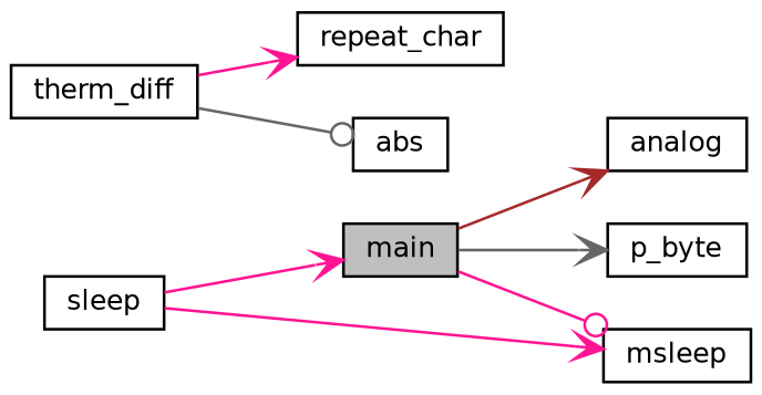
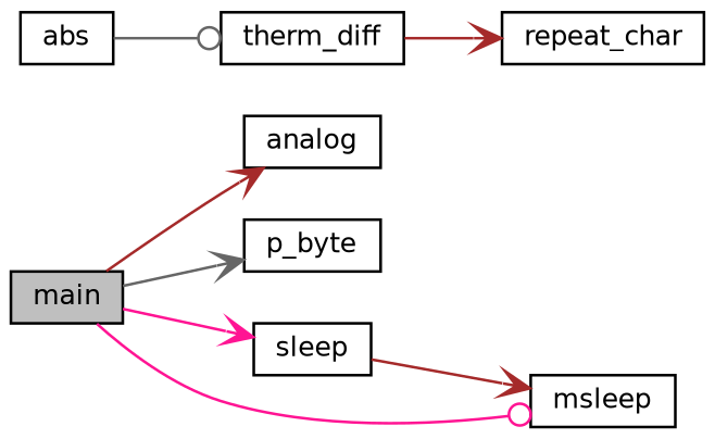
  digraph {
    rankdir=LR
    node [color=black fillcolor=white fontname=Helvetica fontsize=10 shape=record style=filled]
    edge [arrowhead=vee color=brown fontname=Helvetica fontsize=10 labelfontname=Helvetica labelfontsize=10 style=solid]
    n1 [fillcolor=grey75 fontcolor=black height=0.2 label=main width=0.4]
    n2 [height=0.2 label=analog width=0.4]
    n3 [height=0.2 label=p_byte width=0.4]
    n4 [height=0.2 label=sleep width=0.4]
    n5 [height=0.2 label=msleep width=0.4]
    n6 [height=0.2 label=therm_diff width=0.4]
    n7 [height=0.2 label=repeat_char width=0.4]
    n8 [height=0.2 label=abs width=0.4]
    n1 -> n2
    n1 -> n3 [color=gray40]
-   n4 -> n1 [color=deeppink]
+   n1 -> n4 [color=deeppink]
    n1 -> n5 [arrowhead=odot color=deeppink]
-   n4 -> n5 [color=deeppink]
-   n6 -> n7 [color=deeppink]
-   n6 -> n8 [arrowhead=odot color=gray40]
+   n4 -> n5
+   n6 -> n7
+   n8 -> n6 [arrowhead=odot color=gray40]
  }
